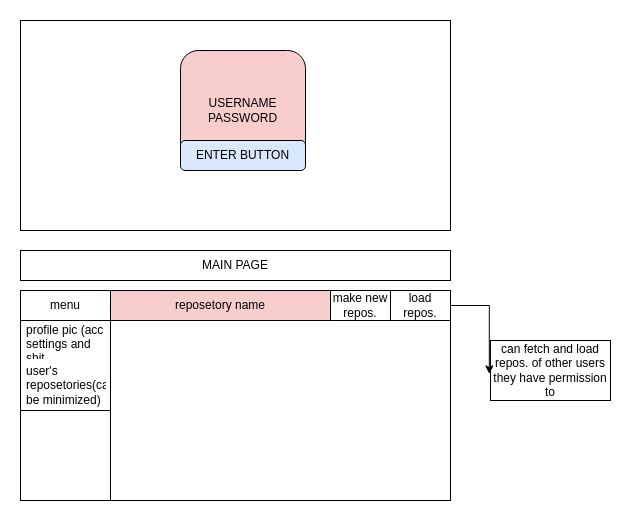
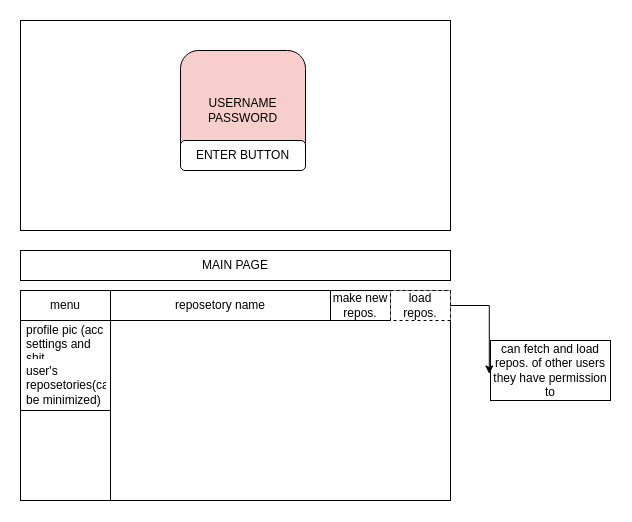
  <mxCell id="0" />
  <mxCell id="1" parent="0" />
  <mxCell id="2" value="" style="rounded=0;whiteSpace=wrap;html=1;" vertex="1" parent="1"><mxGeometry y="20" width="430" height="210" as="geometry" x="20" /></mxCell>
  <mxCell id="3" value="USERNAME&lt;br&gt;PASSWORD" style="rounded=1;whiteSpace=wrap;html=1;fillColor=#f8cecc;" vertex="1" parent="1"><mxGeometry x="180" y="50" width="125" height="120" as="geometry" /></mxCell>
  <mxCell id="4" value="MAIN PAGE" style="rounded=0;whiteSpace=wrap;html=1;" vertex="1" parent="1"><mxGeometry x="20" y="250" width="430" height="30" as="geometry" /></mxCell>
  <mxCell id="5" value="" style="rounded=0;whiteSpace=wrap;html=1;" vertex="1" parent="1"><mxGeometry y="290" width="430" height="210" as="geometry" x="20" /></mxCell>
- <mxCell id="6" value="ENTER BUTTON" style="rounded=1;whiteSpace=wrap;html=1;fillColor=#dae8fc;" vertex="1" parent="1"><mxGeometry x="180" y="140" width="125" height="30" as="geometry" /></mxCell>
+ <mxCell id="6" value="ENTER BUTTON" style="rounded=1;whiteSpace=wrap;html=1;" vertex="1" parent="1"><mxGeometry x="180" y="140" width="125" height="30" as="geometry" /></mxCell>
  <mxCell id="7" value="menu" style="swimlane;fontStyle=0;childLayout=stackLayout;horizontal=1;startSize=30;horizontalStack=0;resizeParent=1;resizeParentMax=0;resizeLast=0;collapsible=1;marginBottom=0;whiteSpace=wrap;html=1;movable=1;resizable=1;rotatable=1;deletable=1;editable=1;locked=0;connectable=1;" vertex="1" parent="1"><mxGeometry y="290" width="90" height="120" as="geometry" x="20" /></mxCell>
  <mxCell id="8" value="profile pic (acc settings and shit" style="text;strokeColor=none;fillColor=none;align=left;verticalAlign=middle;spacingLeft=4;spacingRight=4;overflow=hidden;points=[[0,0.5],[1,0.5]];portConstraint=eastwest;rotatable=1;whiteSpace=wrap;html=1;movable=1;resizable=1;deletable=1;editable=1;locked=0;connectable=1;" vertex="1" parent="7"><mxGeometry y="30" width="90" height="40" as="geometry" /></mxCell>
  <mxCell id="9" value="user's reposetories(can be minimized)" style="text;strokeColor=none;fillColor=none;align=left;verticalAlign=middle;spacingLeft=4;spacingRight=4;overflow=hidden;points=[[0,0.5],[1,0.5]];portConstraint=eastwest;rotatable=1;whiteSpace=wrap;html=1;movable=1;resizable=1;deletable=1;editable=1;locked=0;connectable=1;" vertex="1" parent="7"><mxGeometry y="70" width="90" height="50" as="geometry" /></mxCell>
  <mxCell id="10" value="" style="rounded=0;whiteSpace=wrap;html=1;movable=1;resizable=1;rotatable=1;deletable=1;editable=1;locked=0;connectable=1;" vertex="1" parent="1"><mxGeometry y="410" width="90" height="90" as="geometry" x="20" /></mxCell>
- <mxCell id="11" value="reposetory name" style="rounded=0;whiteSpace=wrap;html=1;fillColor=#f8cecc;" vertex="1" parent="1"><mxGeometry x="110" y="290" width="220" height="30" as="geometry" /></mxCell>
+ <mxCell id="11" value="reposetory name" style="rounded=0;whiteSpace=wrap;html=1;" vertex="1" parent="1"><mxGeometry x="110" y="290" width="220" height="30" as="geometry" /></mxCell>
  <mxCell id="12" value="make new repos." style="rounded=0;whiteSpace=wrap;html=1;" vertex="1" parent="1"><mxGeometry x="330" y="290" width="60" height="30" as="geometry" /></mxCell>
- <mxCell id="13" value="load repos." style="rounded=0;whiteSpace=wrap;html=1;" vertex="1" parent="1"><mxGeometry x="390" y="290" width="60" height="30" as="geometry" /></mxCell>
+ <mxCell id="13" value="load repos." style="rounded=0;whiteSpace=wrap;html=1;dashed=1;" vertex="1" parent="1"><mxGeometry x="390" y="290" width="60" height="30" as="geometry" /></mxCell>
  <mxCell id="14" value="can fetch and load repos. of other users they have permission to" style="rounded=0;whiteSpace=wrap;html=1;" vertex="1" parent="1"><mxGeometry x="490" y="340" width="120" height="60" as="geometry" /></mxCell>
  <mxCell id="15" style="edgeStyle=orthogonalEdgeStyle;rounded=0;orthogonalLoop=1;jettySize=auto;html=1;exitX=1;exitY=0.5;exitDx=0;exitDy=0;entryX=-0.01;entryY=0.557;entryDx=0;entryDy=0;entryPerimeter=0;" edge="1" parent="1" source="13" target="14"><mxGeometry relative="1" as="geometry" /></mxCell>
